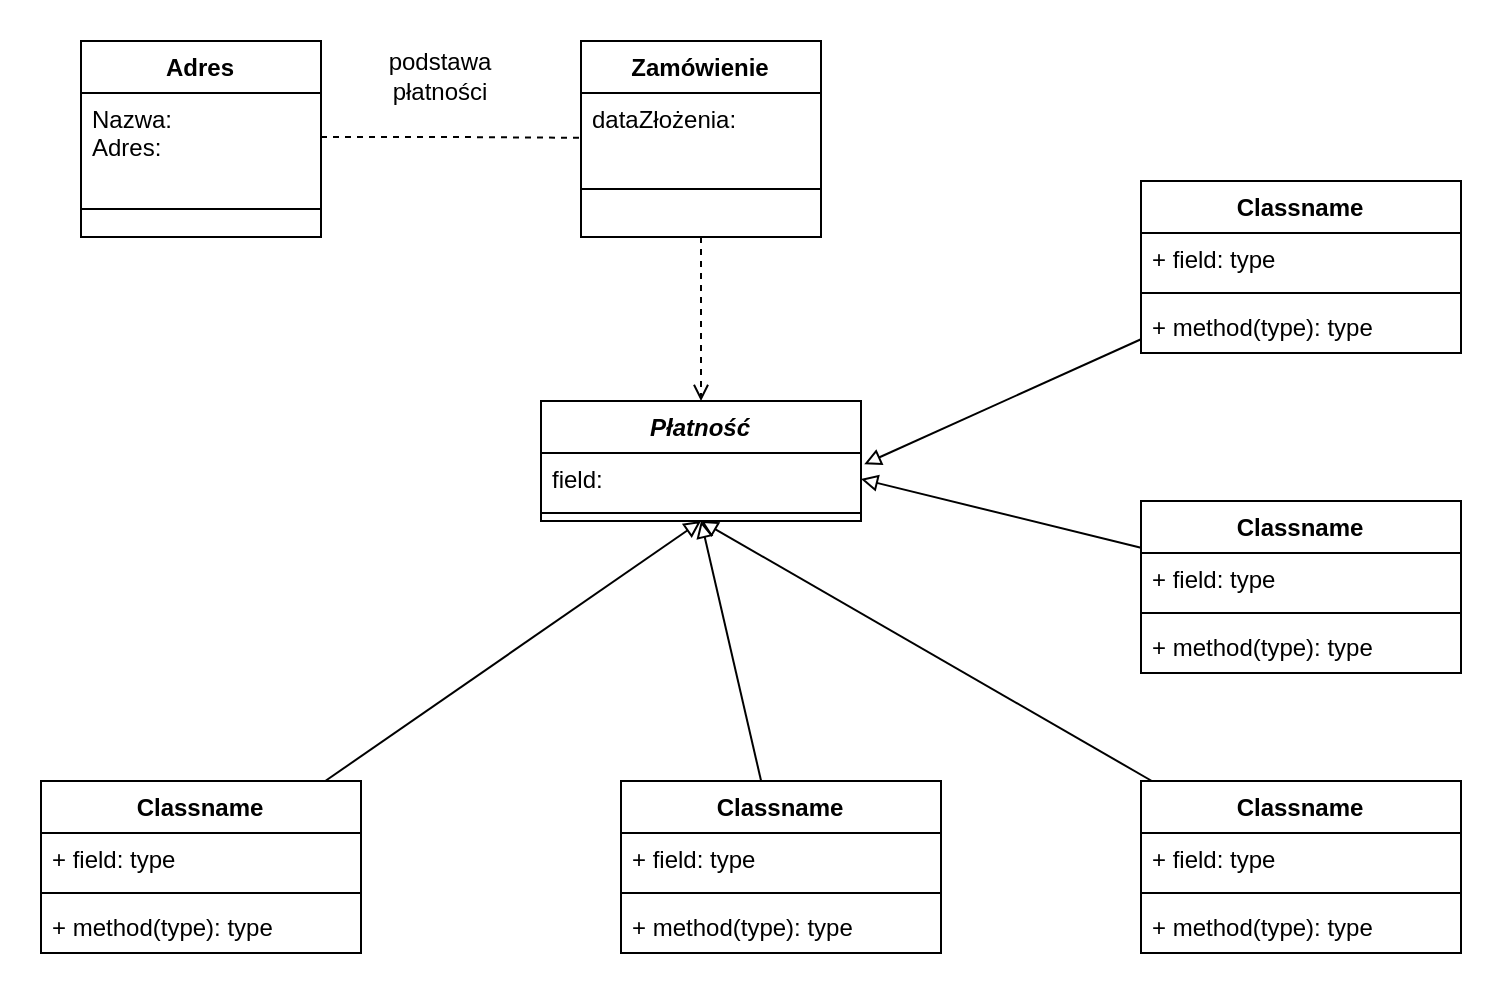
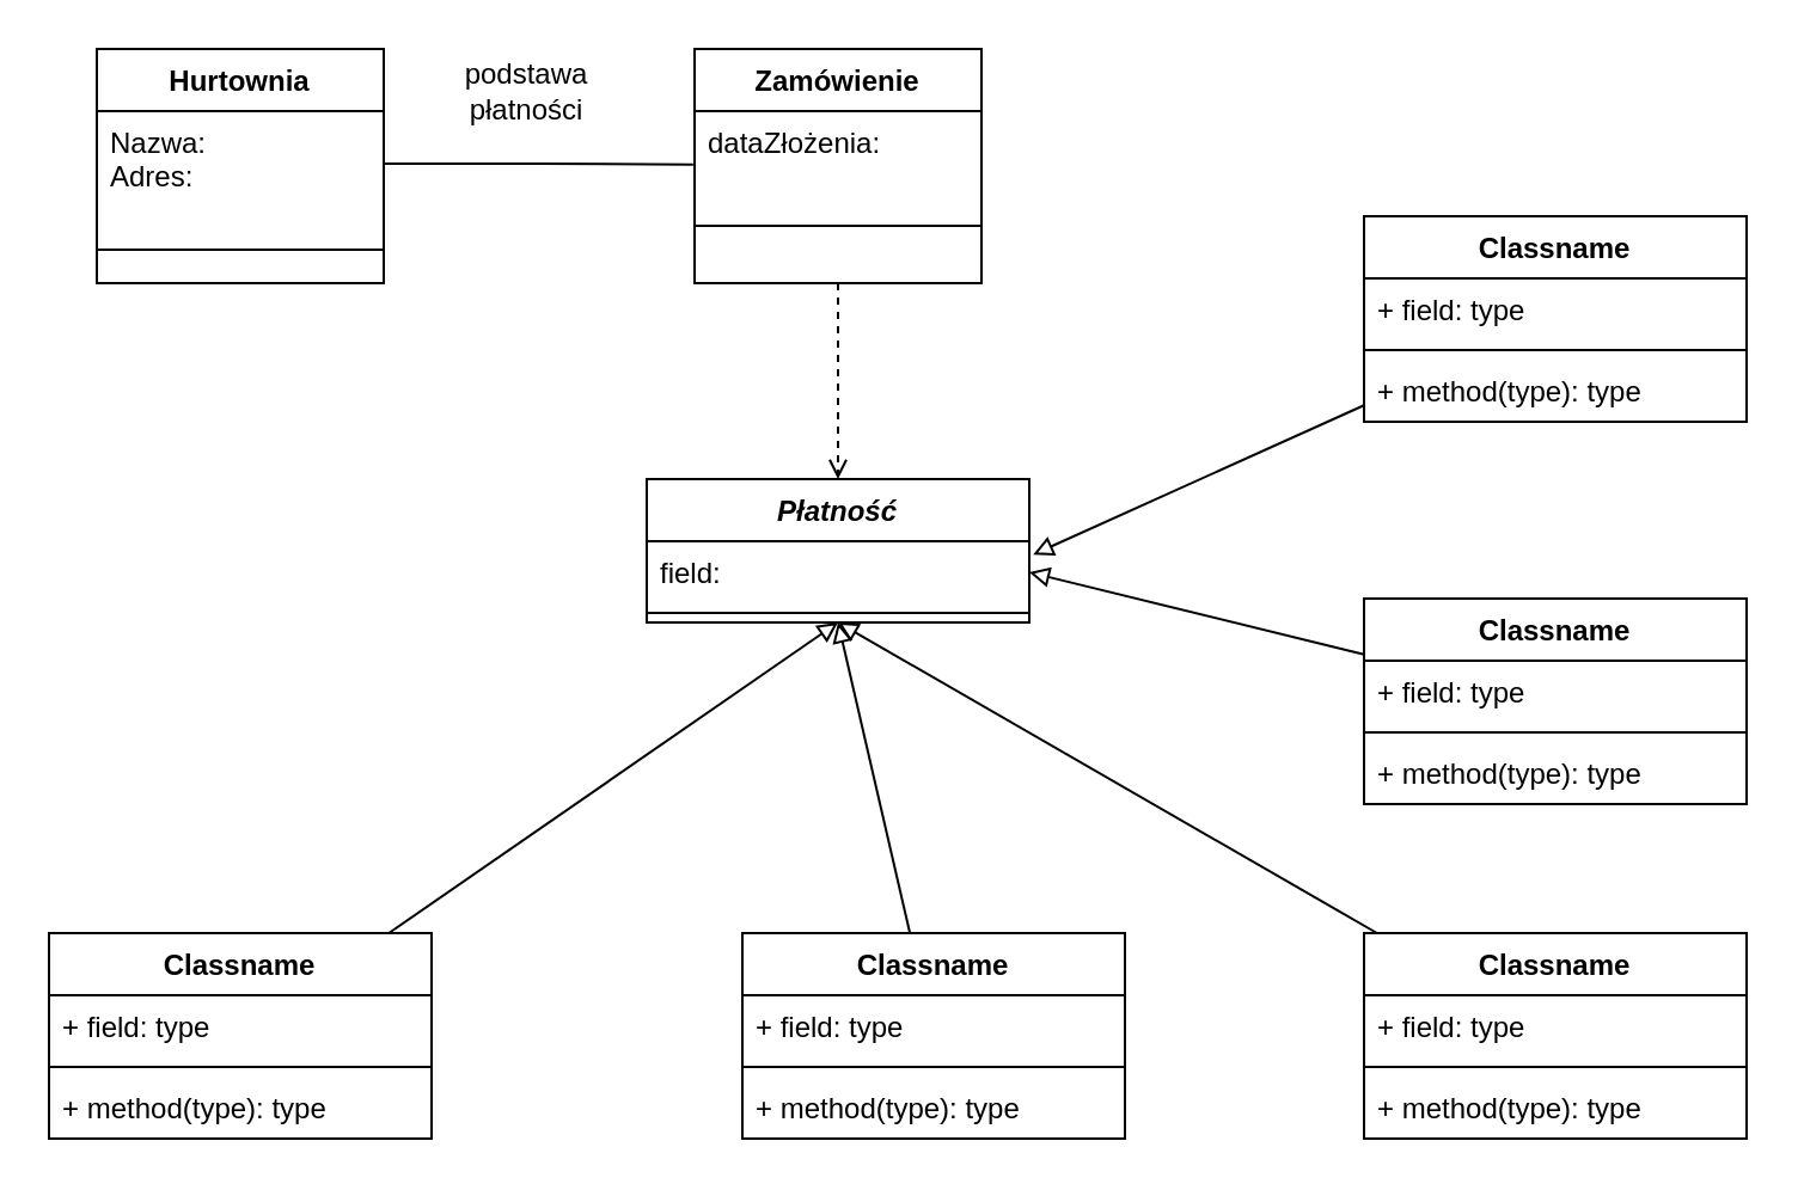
  <mxCell id="0" />
  <mxCell id="1" parent="0" />
- <mxCell id="2" value="Adres" style="swimlane;fontStyle=1;align=center;verticalAlign=top;childLayout=stackLayout;horizontal=1;startSize=26;horizontalStack=0;resizeParent=1;resizeParentMax=0;resizeLast=0;collapsible=1;marginBottom=0;" vertex="1" parent="1"><mxGeometry x="40" y="20" width="120" height="98" as="geometry" /></mxCell>
+ <mxCell id="2" value="Hurtownia" style="swimlane;fontStyle=1;align=center;verticalAlign=top;childLayout=stackLayout;horizontal=1;startSize=26;horizontalStack=0;resizeParent=1;resizeParentMax=0;resizeLast=0;collapsible=1;marginBottom=0;" vertex="1" parent="1"><mxGeometry x="40" y="20" width="120" height="98" as="geometry" /></mxCell>
  <mxCell id="3" value="Nazwa:&#10;Adres:" style="text;strokeColor=none;fillColor=none;align=left;verticalAlign=top;spacingLeft=4;spacingRight=4;overflow=hidden;rotatable=0;points=[[0,0.5],[1,0.5]];portConstraint=eastwest;" vertex="1" parent="2"><mxGeometry y="26" width="120" height="44" as="geometry" /></mxCell>
  <mxCell id="4" value="" style="line;strokeWidth=1;fillColor=none;align=left;verticalAlign=middle;spacingTop=-1;spacingLeft=3;spacingRight=3;rotatable=0;labelPosition=right;points=[];portConstraint=eastwest;" vertex="1" parent="2"><mxGeometry y="70" width="120" height="28" as="geometry" /></mxCell>
  <mxCell id="5" style="edgeStyle=orthogonalEdgeStyle;rounded=0;orthogonalLoop=1;jettySize=auto;html=1;endArrow=open;endFill=0;strokeColor=#000000;entryX=0.5;entryY=0;entryDx=0;entryDy=0;dashed=1;" edge="1" parent="1" source="6" target="11"><mxGeometry relative="1" as="geometry"><mxPoint x="390" y="170" as="targetPoint" /></mxGeometry></mxCell>
  <mxCell id="6" value="Zamówienie" style="swimlane;fontStyle=1;align=center;verticalAlign=top;childLayout=stackLayout;horizontal=1;startSize=26;horizontalStack=0;resizeParent=1;resizeParentMax=0;resizeLast=0;collapsible=1;marginBottom=0;" vertex="1" parent="1"><mxGeometry x="290" y="20" width="120" height="98" as="geometry" /></mxCell>
  <mxCell id="7" value="dataZłożenia:" style="text;strokeColor=none;fillColor=none;align=left;verticalAlign=top;spacingLeft=4;spacingRight=4;overflow=hidden;rotatable=0;points=[[0,0.5],[1,0.5]];portConstraint=eastwest;" vertex="1" parent="6"><mxGeometry y="26" width="120" height="24" as="geometry" /></mxCell>
  <mxCell id="8" value="" style="line;strokeWidth=1;fillColor=none;align=left;verticalAlign=middle;spacingTop=-1;spacingLeft=3;spacingRight=3;rotatable=0;labelPosition=right;points=[];portConstraint=eastwest;" vertex="1" parent="6"><mxGeometry y="50" width="120" height="48" as="geometry" /></mxCell>
- <mxCell id="9" style="edgeStyle=orthogonalEdgeStyle;rounded=0;orthogonalLoop=1;jettySize=auto;html=1;entryX=-0.005;entryY=0.933;entryDx=0;entryDy=0;entryPerimeter=0;strokeColor=#000000;endArrow=none;endFill=0;dashed=1;" edge="1" parent="1" source="3" target="7"><mxGeometry relative="1" as="geometry" /></mxCell>
+ <mxCell id="9" style="edgeStyle=orthogonalEdgeStyle;rounded=0;orthogonalLoop=1;jettySize=auto;html=1;entryX=-0.005;entryY=0.933;entryDx=0;entryDy=0;entryPerimeter=0;strokeColor=#000000;endArrow=none;endFill=0;" edge="1" parent="1" source="3" target="7"><mxGeometry relative="1" as="geometry" /></mxCell>
  <mxCell id="10" value="podstawa&lt;br&gt;płatności" style="text;html=1;strokeColor=none;fillColor=none;align=center;verticalAlign=middle;whiteSpace=wrap;rounded=0;" vertex="1" parent="1"><mxGeometry x="200" y="28" width="40" height="20" as="geometry" /></mxCell>
  <mxCell id="11" value="Płatność" style="swimlane;fontStyle=3;align=center;verticalAlign=top;childLayout=stackLayout;horizontal=1;startSize=26;horizontalStack=0;resizeParent=1;resizeParentMax=0;resizeLast=0;collapsible=1;marginBottom=0;" vertex="1" parent="1"><mxGeometry x="270" y="200" width="160" height="60" as="geometry" /></mxCell>
  <mxCell id="12" value="field:" style="text;strokeColor=none;fillColor=none;align=left;verticalAlign=top;spacingLeft=4;spacingRight=4;overflow=hidden;rotatable=0;points=[[0,0.5],[1,0.5]];portConstraint=eastwest;" vertex="1" parent="11"><mxGeometry y="26" width="160" height="26" as="geometry" /></mxCell>
  <mxCell id="13" value="" style="line;strokeWidth=1;fillColor=none;align=left;verticalAlign=middle;spacingTop=-1;spacingLeft=3;spacingRight=3;rotatable=0;labelPosition=right;points=[];portConstraint=eastwest;" vertex="1" parent="11"><mxGeometry y="52" width="160" height="8" as="geometry" /></mxCell>
  <mxCell id="14" style="rounded=0;orthogonalLoop=1;jettySize=auto;html=1;entryX=0.5;entryY=1;entryDx=0;entryDy=0;endArrow=block;endFill=0;strokeColor=#000000;" edge="1" parent="1" source="15" target="11"><mxGeometry relative="1" as="geometry" /></mxCell>
  <mxCell id="15" value="Classname" style="swimlane;fontStyle=1;align=center;verticalAlign=top;childLayout=stackLayout;horizontal=1;startSize=26;horizontalStack=0;resizeParent=1;resizeParentMax=0;resizeLast=0;collapsible=1;marginBottom=0;" vertex="1" parent="1"><mxGeometry x="20" y="390" width="160" height="86" as="geometry" /></mxCell>
  <mxCell id="16" value="+ field: type" style="text;strokeColor=none;fillColor=none;align=left;verticalAlign=top;spacingLeft=4;spacingRight=4;overflow=hidden;rotatable=0;points=[[0,0.5],[1,0.5]];portConstraint=eastwest;" vertex="1" parent="15"><mxGeometry y="26" width="160" height="26" as="geometry" /></mxCell>
  <mxCell id="17" value="" style="line;strokeWidth=1;fillColor=none;align=left;verticalAlign=middle;spacingTop=-1;spacingLeft=3;spacingRight=3;rotatable=0;labelPosition=right;points=[];portConstraint=eastwest;" vertex="1" parent="15"><mxGeometry y="52" width="160" height="8" as="geometry" /></mxCell>
  <mxCell id="18" value="+ method(type): type" style="text;strokeColor=none;fillColor=none;align=left;verticalAlign=top;spacingLeft=4;spacingRight=4;overflow=hidden;rotatable=0;points=[[0,0.5],[1,0.5]];portConstraint=eastwest;" vertex="1" parent="15"><mxGeometry y="60" width="160" height="26" as="geometry" /></mxCell>
  <mxCell id="19" style="edgeStyle=none;rounded=0;orthogonalLoop=1;jettySize=auto;html=1;endArrow=block;endFill=0;strokeColor=#000000;" edge="1" parent="1" source="20"><mxGeometry relative="1" as="geometry"><mxPoint x="350" y="260" as="targetPoint" /></mxGeometry></mxCell>
  <mxCell id="20" value="Classname" style="swimlane;fontStyle=1;align=center;verticalAlign=top;childLayout=stackLayout;horizontal=1;startSize=26;horizontalStack=0;resizeParent=1;resizeParentMax=0;resizeLast=0;collapsible=1;marginBottom=0;" vertex="1" parent="1"><mxGeometry x="310" y="390" width="160" height="86" as="geometry" /></mxCell>
  <mxCell id="21" value="+ field: type" style="text;strokeColor=none;fillColor=none;align=left;verticalAlign=top;spacingLeft=4;spacingRight=4;overflow=hidden;rotatable=0;points=[[0,0.5],[1,0.5]];portConstraint=eastwest;" vertex="1" parent="20"><mxGeometry y="26" width="160" height="26" as="geometry" /></mxCell>
  <mxCell id="22" value="" style="line;strokeWidth=1;fillColor=none;align=left;verticalAlign=middle;spacingTop=-1;spacingLeft=3;spacingRight=3;rotatable=0;labelPosition=right;points=[];portConstraint=eastwest;" vertex="1" parent="20"><mxGeometry y="52" width="160" height="8" as="geometry" /></mxCell>
  <mxCell id="23" value="+ method(type): type" style="text;strokeColor=none;fillColor=none;align=left;verticalAlign=top;spacingLeft=4;spacingRight=4;overflow=hidden;rotatable=0;points=[[0,0.5],[1,0.5]];portConstraint=eastwest;" vertex="1" parent="20"><mxGeometry y="60" width="160" height="26" as="geometry" /></mxCell>
  <mxCell id="24" style="edgeStyle=none;rounded=0;orthogonalLoop=1;jettySize=auto;html=1;entryX=1.01;entryY=0.215;entryDx=0;entryDy=0;entryPerimeter=0;endArrow=block;endFill=0;strokeColor=#000000;" edge="1" parent="1" source="25" target="12"><mxGeometry relative="1" as="geometry" /></mxCell>
  <mxCell id="25" value="Classname" style="swimlane;fontStyle=1;align=center;verticalAlign=top;childLayout=stackLayout;horizontal=1;startSize=26;horizontalStack=0;resizeParent=1;resizeParentMax=0;resizeLast=0;collapsible=1;marginBottom=0;" vertex="1" parent="1"><mxGeometry x="570" y="90" width="160" height="86" as="geometry" /></mxCell>
  <mxCell id="26" value="+ field: type" style="text;strokeColor=none;fillColor=none;align=left;verticalAlign=top;spacingLeft=4;spacingRight=4;overflow=hidden;rotatable=0;points=[[0,0.5],[1,0.5]];portConstraint=eastwest;" vertex="1" parent="25"><mxGeometry y="26" width="160" height="26" as="geometry" /></mxCell>
  <mxCell id="27" value="" style="line;strokeWidth=1;fillColor=none;align=left;verticalAlign=middle;spacingTop=-1;spacingLeft=3;spacingRight=3;rotatable=0;labelPosition=right;points=[];portConstraint=eastwest;" vertex="1" parent="25"><mxGeometry y="52" width="160" height="8" as="geometry" /></mxCell>
  <mxCell id="28" value="+ method(type): type" style="text;strokeColor=none;fillColor=none;align=left;verticalAlign=top;spacingLeft=4;spacingRight=4;overflow=hidden;rotatable=0;points=[[0,0.5],[1,0.5]];portConstraint=eastwest;" vertex="1" parent="25"><mxGeometry y="60" width="160" height="26" as="geometry" /></mxCell>
  <mxCell id="29" style="edgeStyle=none;rounded=0;orthogonalLoop=1;jettySize=auto;html=1;entryX=1;entryY=0.5;entryDx=0;entryDy=0;endArrow=block;endFill=0;strokeColor=#000000;" edge="1" parent="1" source="30" target="12"><mxGeometry relative="1" as="geometry" /></mxCell>
  <mxCell id="30" value="Classname" style="swimlane;fontStyle=1;align=center;verticalAlign=top;childLayout=stackLayout;horizontal=1;startSize=26;horizontalStack=0;resizeParent=1;resizeParentMax=0;resizeLast=0;collapsible=1;marginBottom=0;" vertex="1" parent="1"><mxGeometry x="570" y="250" width="160" height="86" as="geometry" /></mxCell>
  <mxCell id="31" value="+ field: type" style="text;strokeColor=none;fillColor=none;align=left;verticalAlign=top;spacingLeft=4;spacingRight=4;overflow=hidden;rotatable=0;points=[[0,0.5],[1,0.5]];portConstraint=eastwest;" vertex="1" parent="30"><mxGeometry y="26" width="160" height="26" as="geometry" /></mxCell>
  <mxCell id="32" value="" style="line;strokeWidth=1;fillColor=none;align=left;verticalAlign=middle;spacingTop=-1;spacingLeft=3;spacingRight=3;rotatable=0;labelPosition=right;points=[];portConstraint=eastwest;" vertex="1" parent="30"><mxGeometry y="52" width="160" height="8" as="geometry" /></mxCell>
  <mxCell id="33" value="+ method(type): type" style="text;strokeColor=none;fillColor=none;align=left;verticalAlign=top;spacingLeft=4;spacingRight=4;overflow=hidden;rotatable=0;points=[[0,0.5],[1,0.5]];portConstraint=eastwest;" vertex="1" parent="30"><mxGeometry y="60" width="160" height="26" as="geometry" /></mxCell>
  <mxCell id="34" style="edgeStyle=none;rounded=0;orthogonalLoop=1;jettySize=auto;html=1;endArrow=block;endFill=0;strokeColor=#000000;" edge="1" parent="1" source="35"><mxGeometry relative="1" as="geometry"><mxPoint x="350" y="260" as="targetPoint" /></mxGeometry></mxCell>
  <mxCell id="35" value="Classname" style="swimlane;fontStyle=1;align=center;verticalAlign=top;childLayout=stackLayout;horizontal=1;startSize=26;horizontalStack=0;resizeParent=1;resizeParentMax=0;resizeLast=0;collapsible=1;marginBottom=0;" vertex="1" parent="1"><mxGeometry x="570" y="390" width="160" height="86" as="geometry" /></mxCell>
  <mxCell id="36" value="+ field: type" style="text;strokeColor=none;fillColor=none;align=left;verticalAlign=top;spacingLeft=4;spacingRight=4;overflow=hidden;rotatable=0;points=[[0,0.5],[1,0.5]];portConstraint=eastwest;" vertex="1" parent="35"><mxGeometry y="26" width="160" height="26" as="geometry" /></mxCell>
  <mxCell id="37" value="" style="line;strokeWidth=1;fillColor=none;align=left;verticalAlign=middle;spacingTop=-1;spacingLeft=3;spacingRight=3;rotatable=0;labelPosition=right;points=[];portConstraint=eastwest;" vertex="1" parent="35"><mxGeometry y="52" width="160" height="8" as="geometry" /></mxCell>
  <mxCell id="38" value="+ method(type): type" style="text;strokeColor=none;fillColor=none;align=left;verticalAlign=top;spacingLeft=4;spacingRight=4;overflow=hidden;rotatable=0;points=[[0,0.5],[1,0.5]];portConstraint=eastwest;" vertex="1" parent="35"><mxGeometry y="60" width="160" height="26" as="geometry" /></mxCell>
